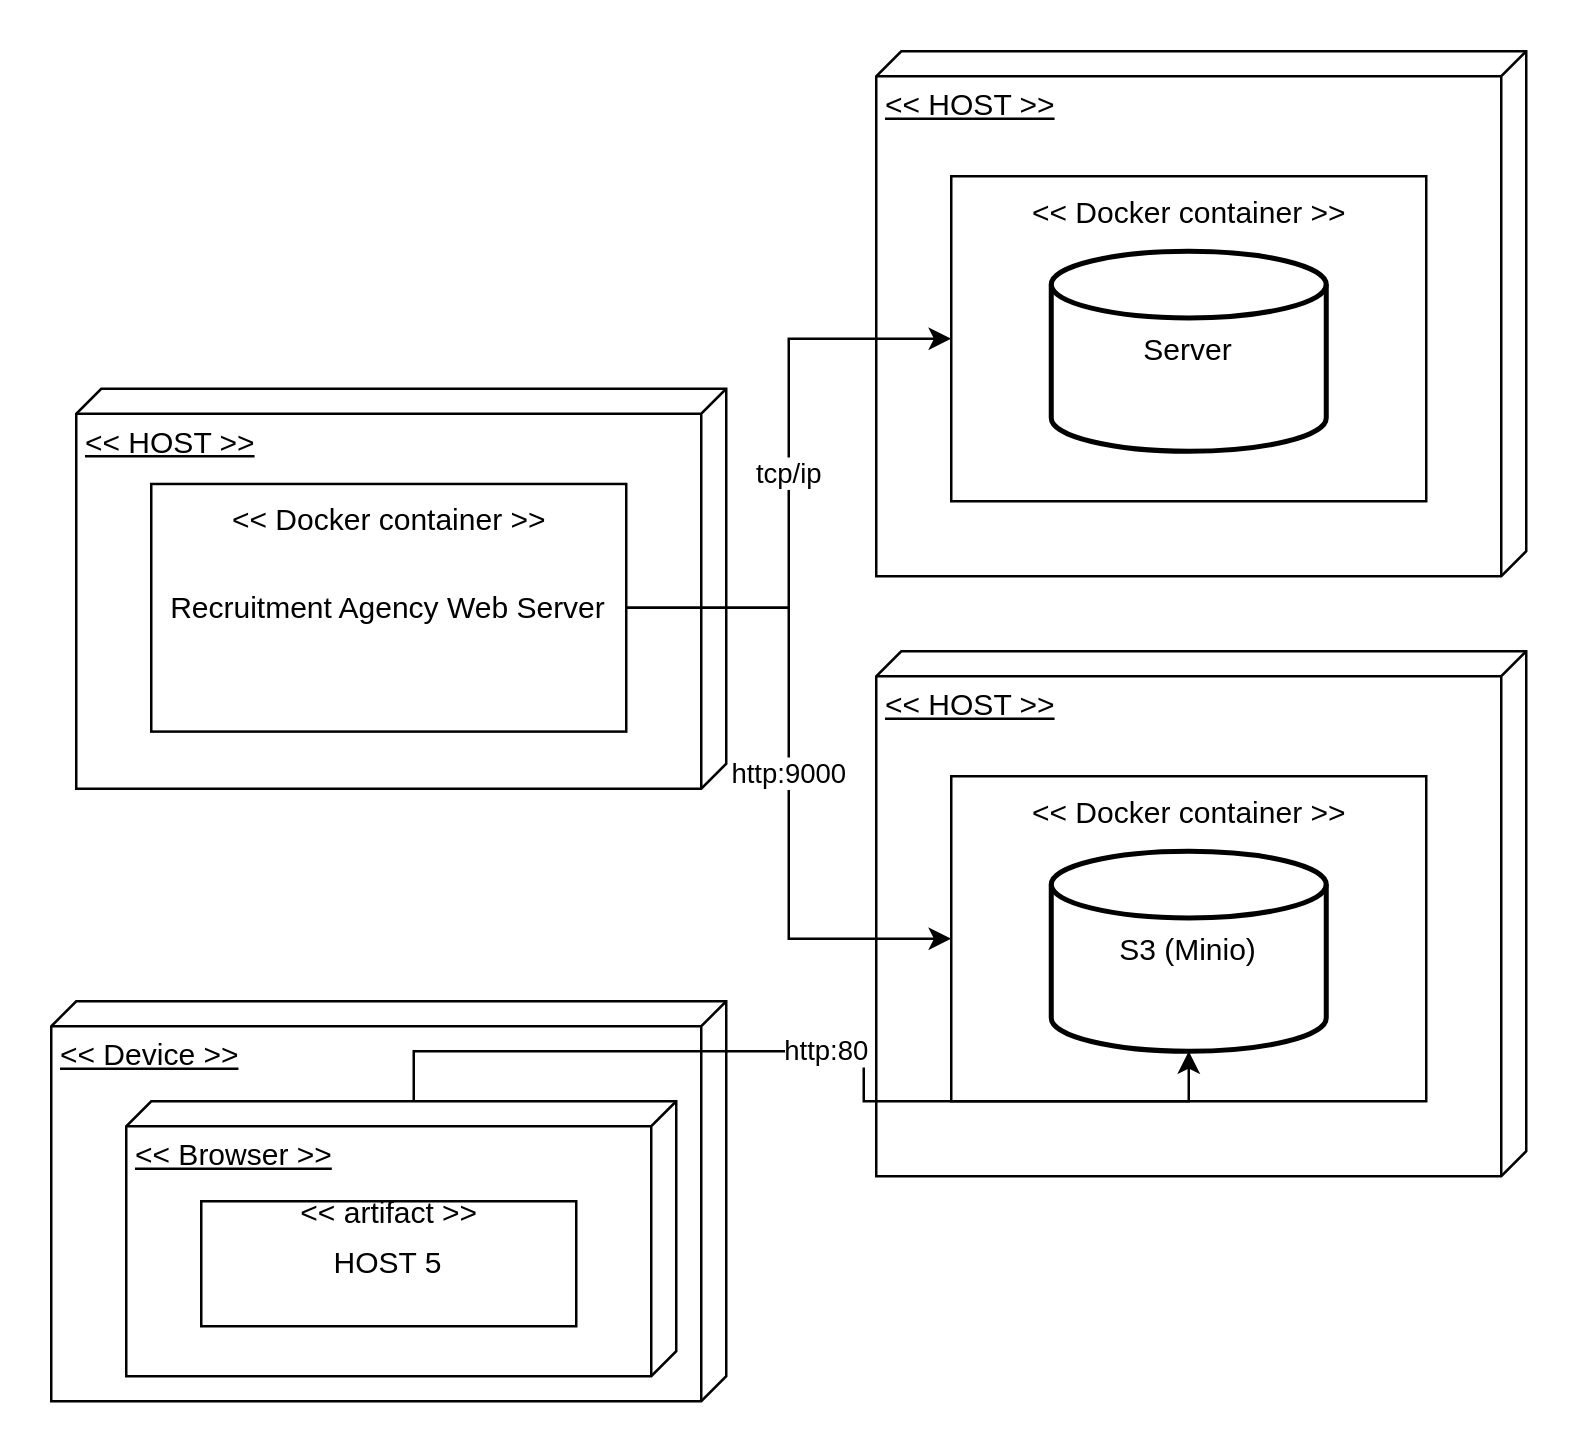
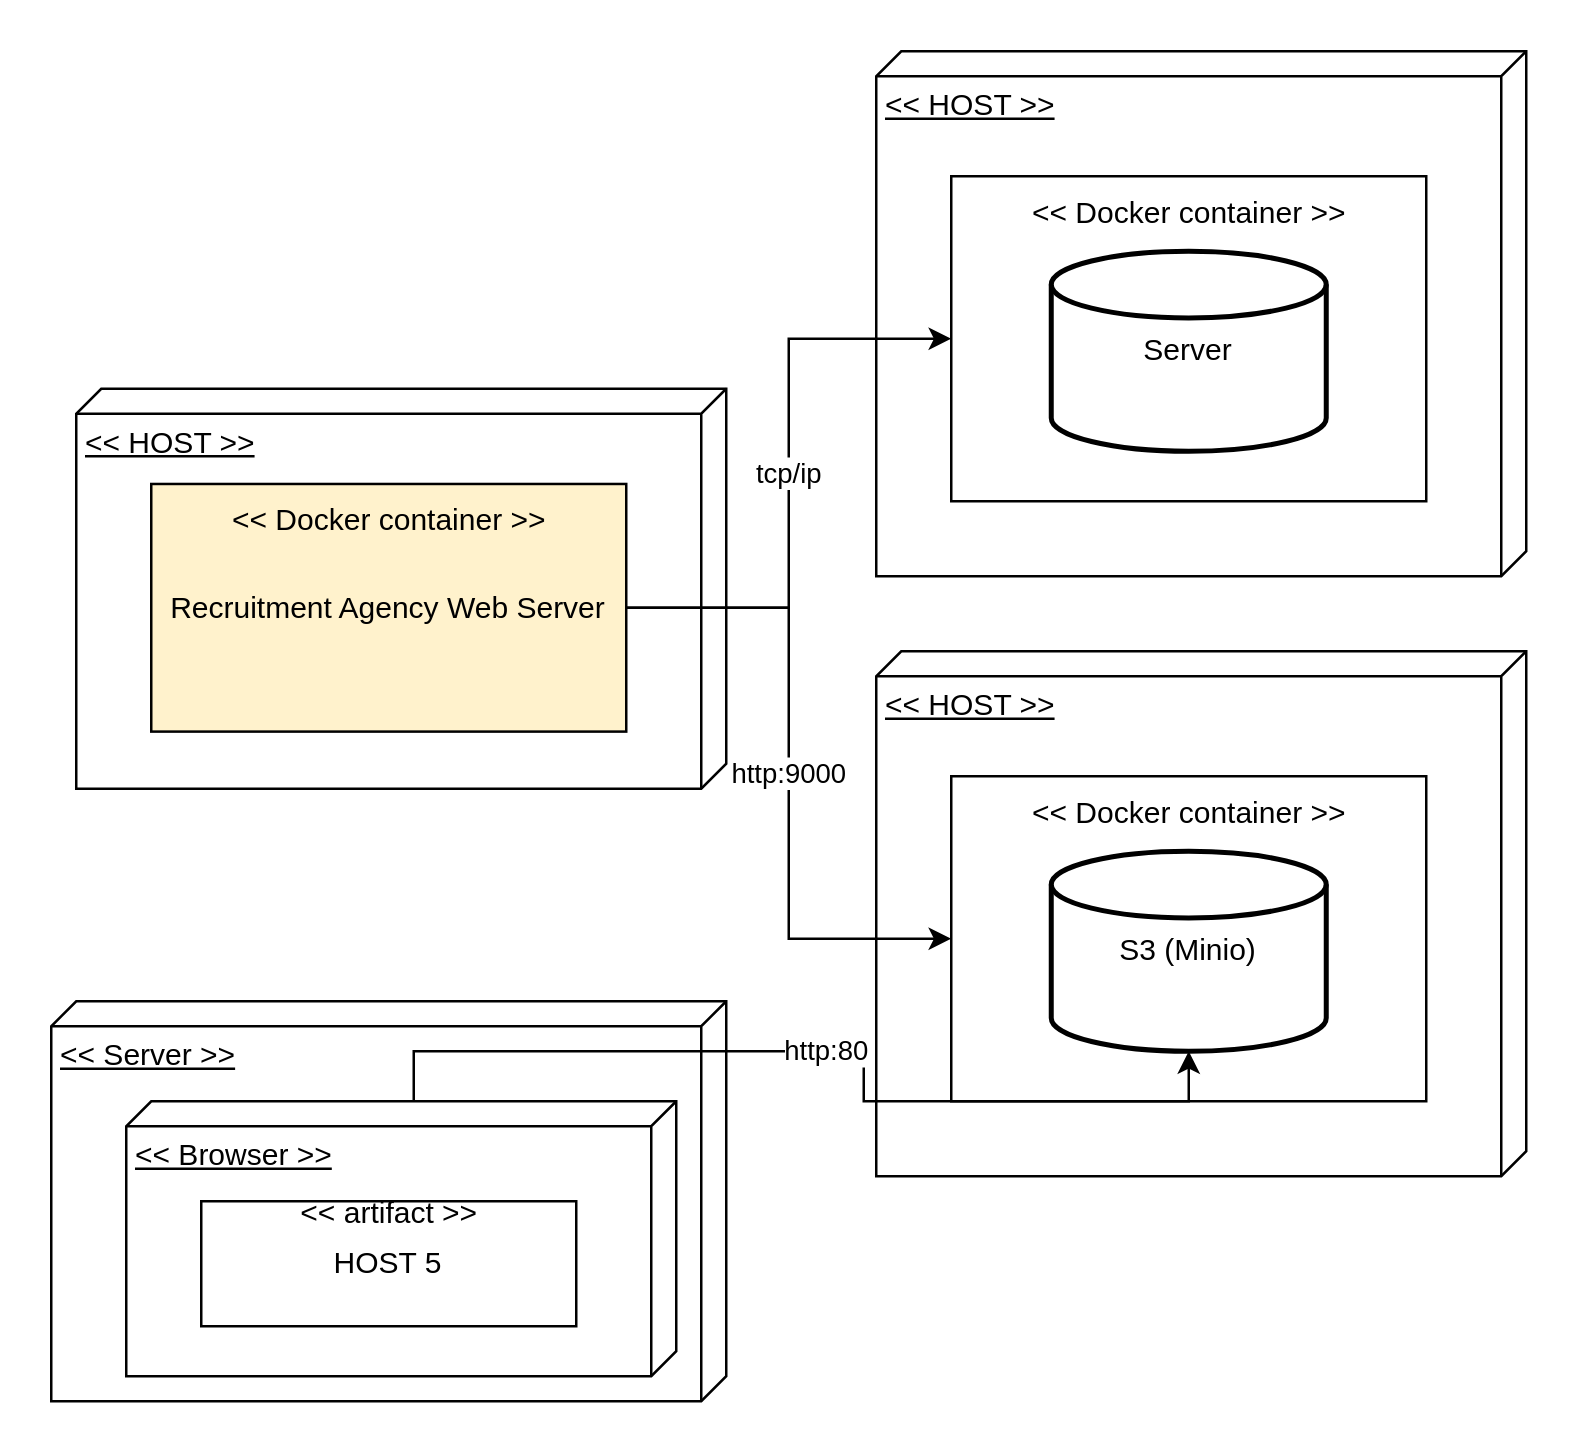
  <mxCell id="0" />
  <mxCell id="1" parent="0" />
  <mxCell id="2" value="" style="group" vertex="1" connectable="0" parent="1"><mxGeometry x="350" y="20" width="260" height="210" as="geometry" /></mxCell>
  <mxCell id="3" value="&amp;lt;&amp;lt; HOST &amp;gt;&amp;gt;" style="verticalAlign=top;align=left;spacingTop=8;spacingLeft=2;spacingRight=12;shape=cube;size=10;direction=south;fontStyle=4;html=1;whiteSpace=wrap;" vertex="1" parent="2"><mxGeometry width="260" height="210" as="geometry" /></mxCell>
  <mxCell id="4" value="" style="html=1;whiteSpace=wrap;" vertex="1" parent="2"><mxGeometry x="30" y="50" width="190" height="130" as="geometry" /></mxCell>
  <mxCell id="5" value="Server" style="strokeWidth=2;html=1;shape=mxgraph.flowchart.database;whiteSpace=wrap;" vertex="1" parent="2"><mxGeometry x="70" y="80" width="110" height="80" as="geometry" /></mxCell>
  <mxCell id="6" value="&amp;lt;&amp;lt; Docker container &amp;gt;&amp;gt;" style="text;html=1;align=center;verticalAlign=middle;resizable=0;points=[];autosize=1;strokeColor=none;fillColor=none;" vertex="1" parent="2"><mxGeometry x="50" y="50" width="150" height="30" as="geometry" /></mxCell>
  <mxCell id="7" value="" style="group" vertex="1" connectable="0" parent="1"><mxGeometry x="350" y="260" width="260" height="210" as="geometry" /></mxCell>
  <mxCell id="8" value="&amp;lt;&amp;lt; HOST &amp;gt;&amp;gt;" style="verticalAlign=top;align=left;spacingTop=8;spacingLeft=2;spacingRight=12;shape=cube;size=10;direction=south;fontStyle=4;html=1;whiteSpace=wrap;" vertex="1" parent="7"><mxGeometry width="260" height="210" as="geometry" /></mxCell>
  <mxCell id="9" value="" style="html=1;whiteSpace=wrap;" vertex="1" parent="7"><mxGeometry x="30" y="50" width="190" height="130" as="geometry" /></mxCell>
  <mxCell id="10" value="&amp;lt;&amp;lt; Docker container &amp;gt;&amp;gt;" style="text;html=1;align=center;verticalAlign=middle;resizable=0;points=[];autosize=1;strokeColor=none;fillColor=none;" vertex="1" parent="7"><mxGeometry x="50" y="50" width="150" height="30" as="geometry" /></mxCell>
  <mxCell id="11" value="S3 (Minio)" style="strokeWidth=2;html=1;shape=mxgraph.flowchart.database;whiteSpace=wrap;" vertex="1" parent="7"><mxGeometry x="70" y="80" width="110" height="80" as="geometry" /></mxCell>
  <mxCell id="12" value="" style="group" vertex="1" connectable="0" parent="1"><mxGeometry x="30" y="155" width="260" height="160" as="geometry" /></mxCell>
  <mxCell id="13" value="&amp;lt;&amp;lt; HOST &amp;gt;&amp;gt;" style="verticalAlign=top;align=left;spacingTop=8;spacingLeft=2;spacingRight=12;shape=cube;size=10;direction=south;fontStyle=4;html=1;whiteSpace=wrap;" vertex="1" parent="12"><mxGeometry width="260" height="160" as="geometry" /></mxCell>
- <mxCell id="14" value="Recruitment Agency Web Server" style="html=1;whiteSpace=wrap;" vertex="1" parent="12"><mxGeometry x="30" y="38.095" width="190" height="99.048" as="geometry" /></mxCell>
+ <mxCell id="14" value="Recruitment Agency Web Server" style="html=1;whiteSpace=wrap;fillColor=#fff2cc;" vertex="1" parent="12"><mxGeometry x="30" y="38.095" width="190" height="99.048" as="geometry" /></mxCell>
  <mxCell id="15" value="&amp;lt;&amp;lt; Docker container &amp;gt;&amp;gt;" style="text;html=1;align=center;verticalAlign=middle;resizable=0;points=[];autosize=1;strokeColor=none;fillColor=none;" vertex="1" parent="12"><mxGeometry x="50" y="38.095" width="150" height="30" as="geometry" /></mxCell>
  <mxCell id="16" value="" style="group" vertex="1" connectable="0" parent="1"><mxGeometry x="20" y="400" width="270" height="160" as="geometry" /></mxCell>
- <mxCell id="17" value="&amp;lt;&amp;lt; Device &amp;gt;&amp;gt;" style="verticalAlign=top;align=left;spacingTop=8;spacingLeft=2;spacingRight=12;shape=cube;size=10;direction=south;fontStyle=4;html=1;whiteSpace=wrap;" vertex="1" parent="16"><mxGeometry width="270" height="160" as="geometry" /></mxCell>
+ <mxCell id="17" value="&amp;lt;&amp;lt; Server &amp;gt;&amp;gt;" style="verticalAlign=top;align=left;spacingTop=8;spacingLeft=2;spacingRight=12;shape=cube;size=10;direction=south;fontStyle=4;html=1;whiteSpace=wrap;" vertex="1" parent="16"><mxGeometry width="270" height="160" as="geometry" /></mxCell>
  <mxCell id="18" value="&amp;lt;&amp;lt; Browser &amp;gt;&amp;gt;" style="verticalAlign=top;align=left;spacingTop=8;spacingLeft=2;spacingRight=12;shape=cube;size=10;direction=south;fontStyle=4;html=1;whiteSpace=wrap;" vertex="1" parent="16"><mxGeometry x="30" y="40" width="220" height="110" as="geometry" /></mxCell>
  <mxCell id="19" value="HOST 5" style="html=1;whiteSpace=wrap;" vertex="1" parent="16"><mxGeometry x="60" y="80" width="150" height="50" as="geometry" /></mxCell>
  <mxCell id="20" value="&amp;lt;&amp;lt; artifact &amp;gt;&amp;gt;" style="text;html=1;align=center;verticalAlign=middle;resizable=0;points=[];autosize=1;strokeColor=none;fillColor=none;" vertex="1" parent="16"><mxGeometry x="90" y="70" width="90" height="30" as="geometry" /></mxCell>
  <mxCell id="21" value="tcp/ip" style="edgeStyle=orthogonalEdgeStyle;rounded=0;orthogonalLoop=1;jettySize=auto;html=1;entryX=0;entryY=0.5;entryDx=0;entryDy=0;exitX=1;exitY=0.5;exitDx=0;exitDy=0;" edge="1" parent="1" source="14" target="4"><mxGeometry relative="1" as="geometry" /></mxCell>
  <mxCell id="22" value="http:9000" style="edgeStyle=orthogonalEdgeStyle;rounded=0;orthogonalLoop=1;jettySize=auto;html=1;entryX=0;entryY=0.5;entryDx=0;entryDy=0;" edge="1" parent="1" source="14" target="9"><mxGeometry relative="1" as="geometry" /></mxCell>
  <mxCell id="23" value="http:80" style="edgeStyle=orthogonalEdgeStyle;rounded=0;orthogonalLoop=1;jettySize=auto;html=1;exitX=0;exitY=0;exitDx=0;exitDy=105;exitPerimeter=0;" edge="1" parent="1" source="18" target="11"><mxGeometry relative="1" as="geometry"><mxPoint x="165" y="450" as="sourcePoint" /></mxGeometry></mxCell>
